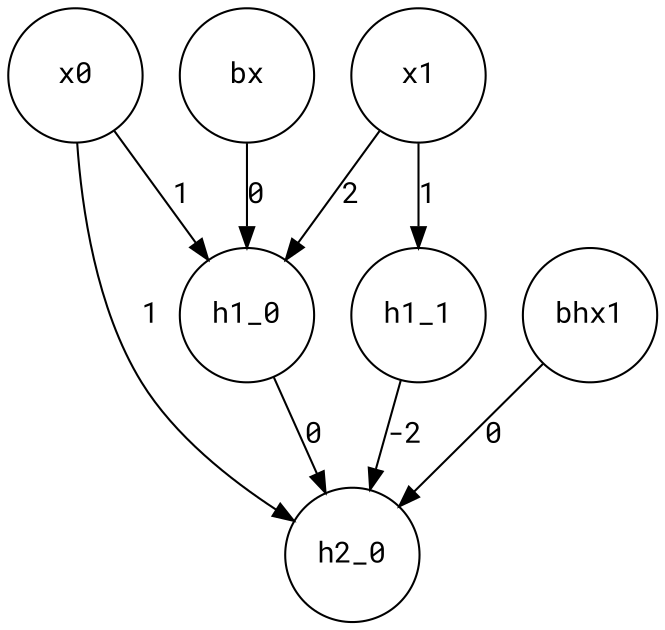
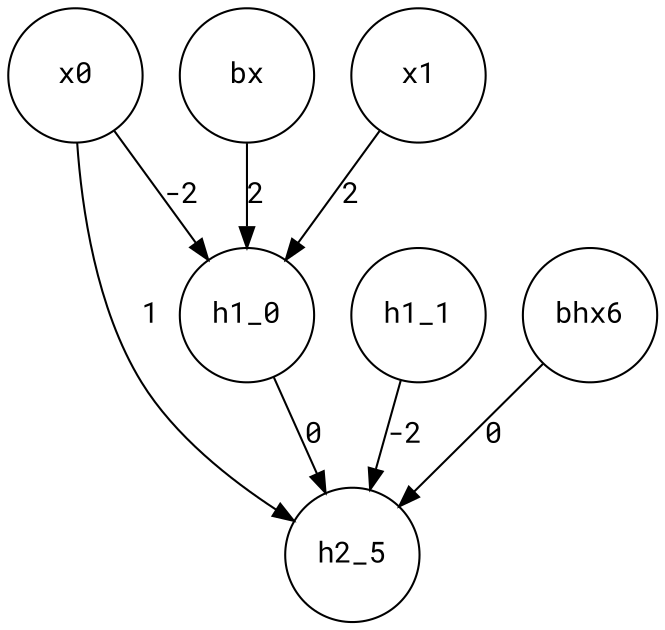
  digraph {
    fontname="Roboto Mono"
    node [fixedsize=true fontname="Roboto Mono" shape=circle]
    edge [fontname="Roboto Mono"]
    x0 [width=0.9]
    h1_0 [width=0.9]
-   h2_0 [width=0.9]
+   h2_0 [width=0.9 label=h2_5]
    h1_1 [width=0.9]
    x1 [width=0.9]
    bx [width=0.9]
-   bhx1 [width=0.9]
-   x0 -> h1_0 [label=1]
+   bhx1 [width=0.9 label=bhx6]
+   x0 -> h1_0 [label=-2]
    x0 -> h2_0 [label=1]
    h1_0 -> h2_0 [label=0]
    h1_1 -> h2_0 [label=-2]
    x1 -> h1_0 [label=2]
-   x1 -> h1_1 [label=1]
-   bx -> h1_0 [label=0]
+   bx -> h1_0 [label=2]
    bhx1 -> h2_0 [label=0]
  }
